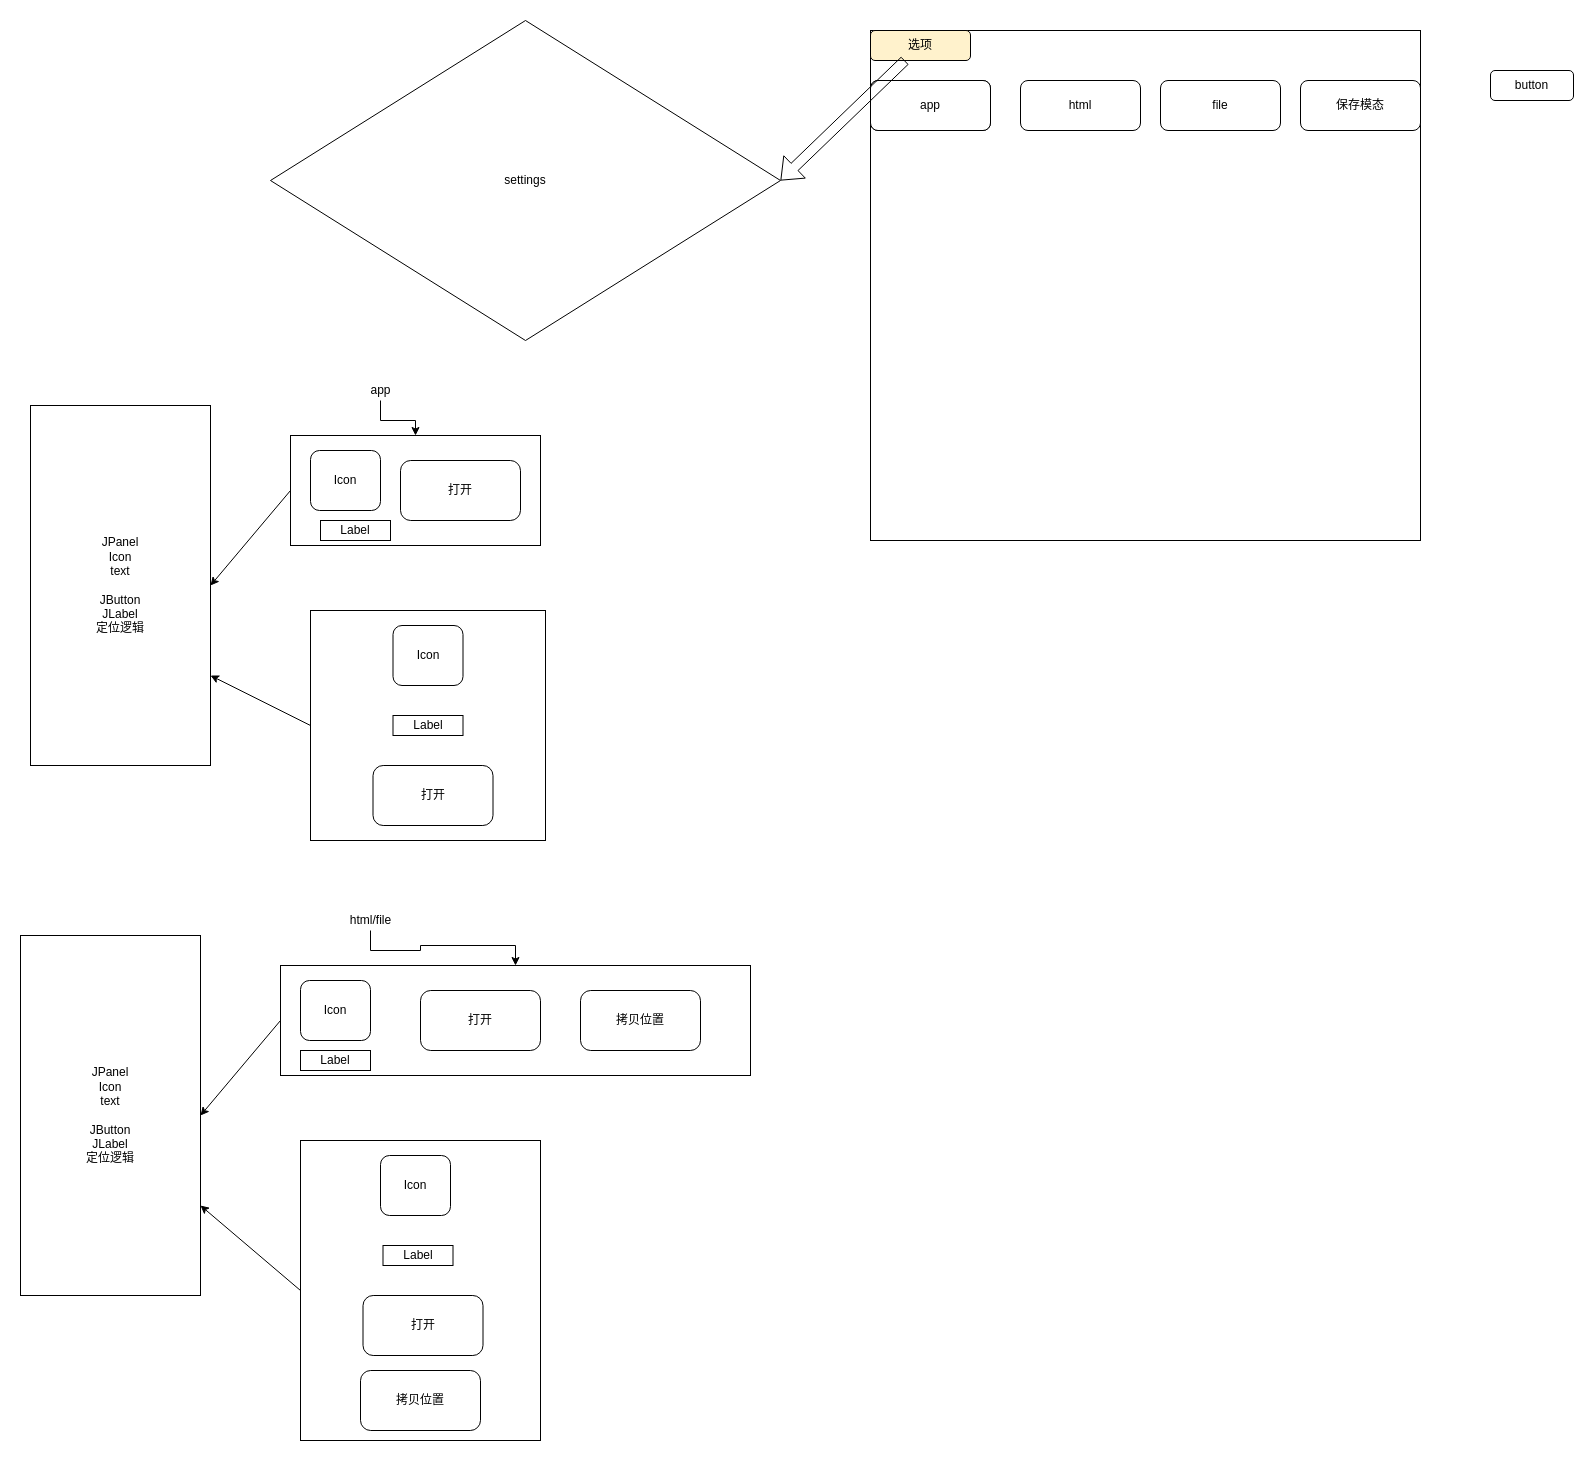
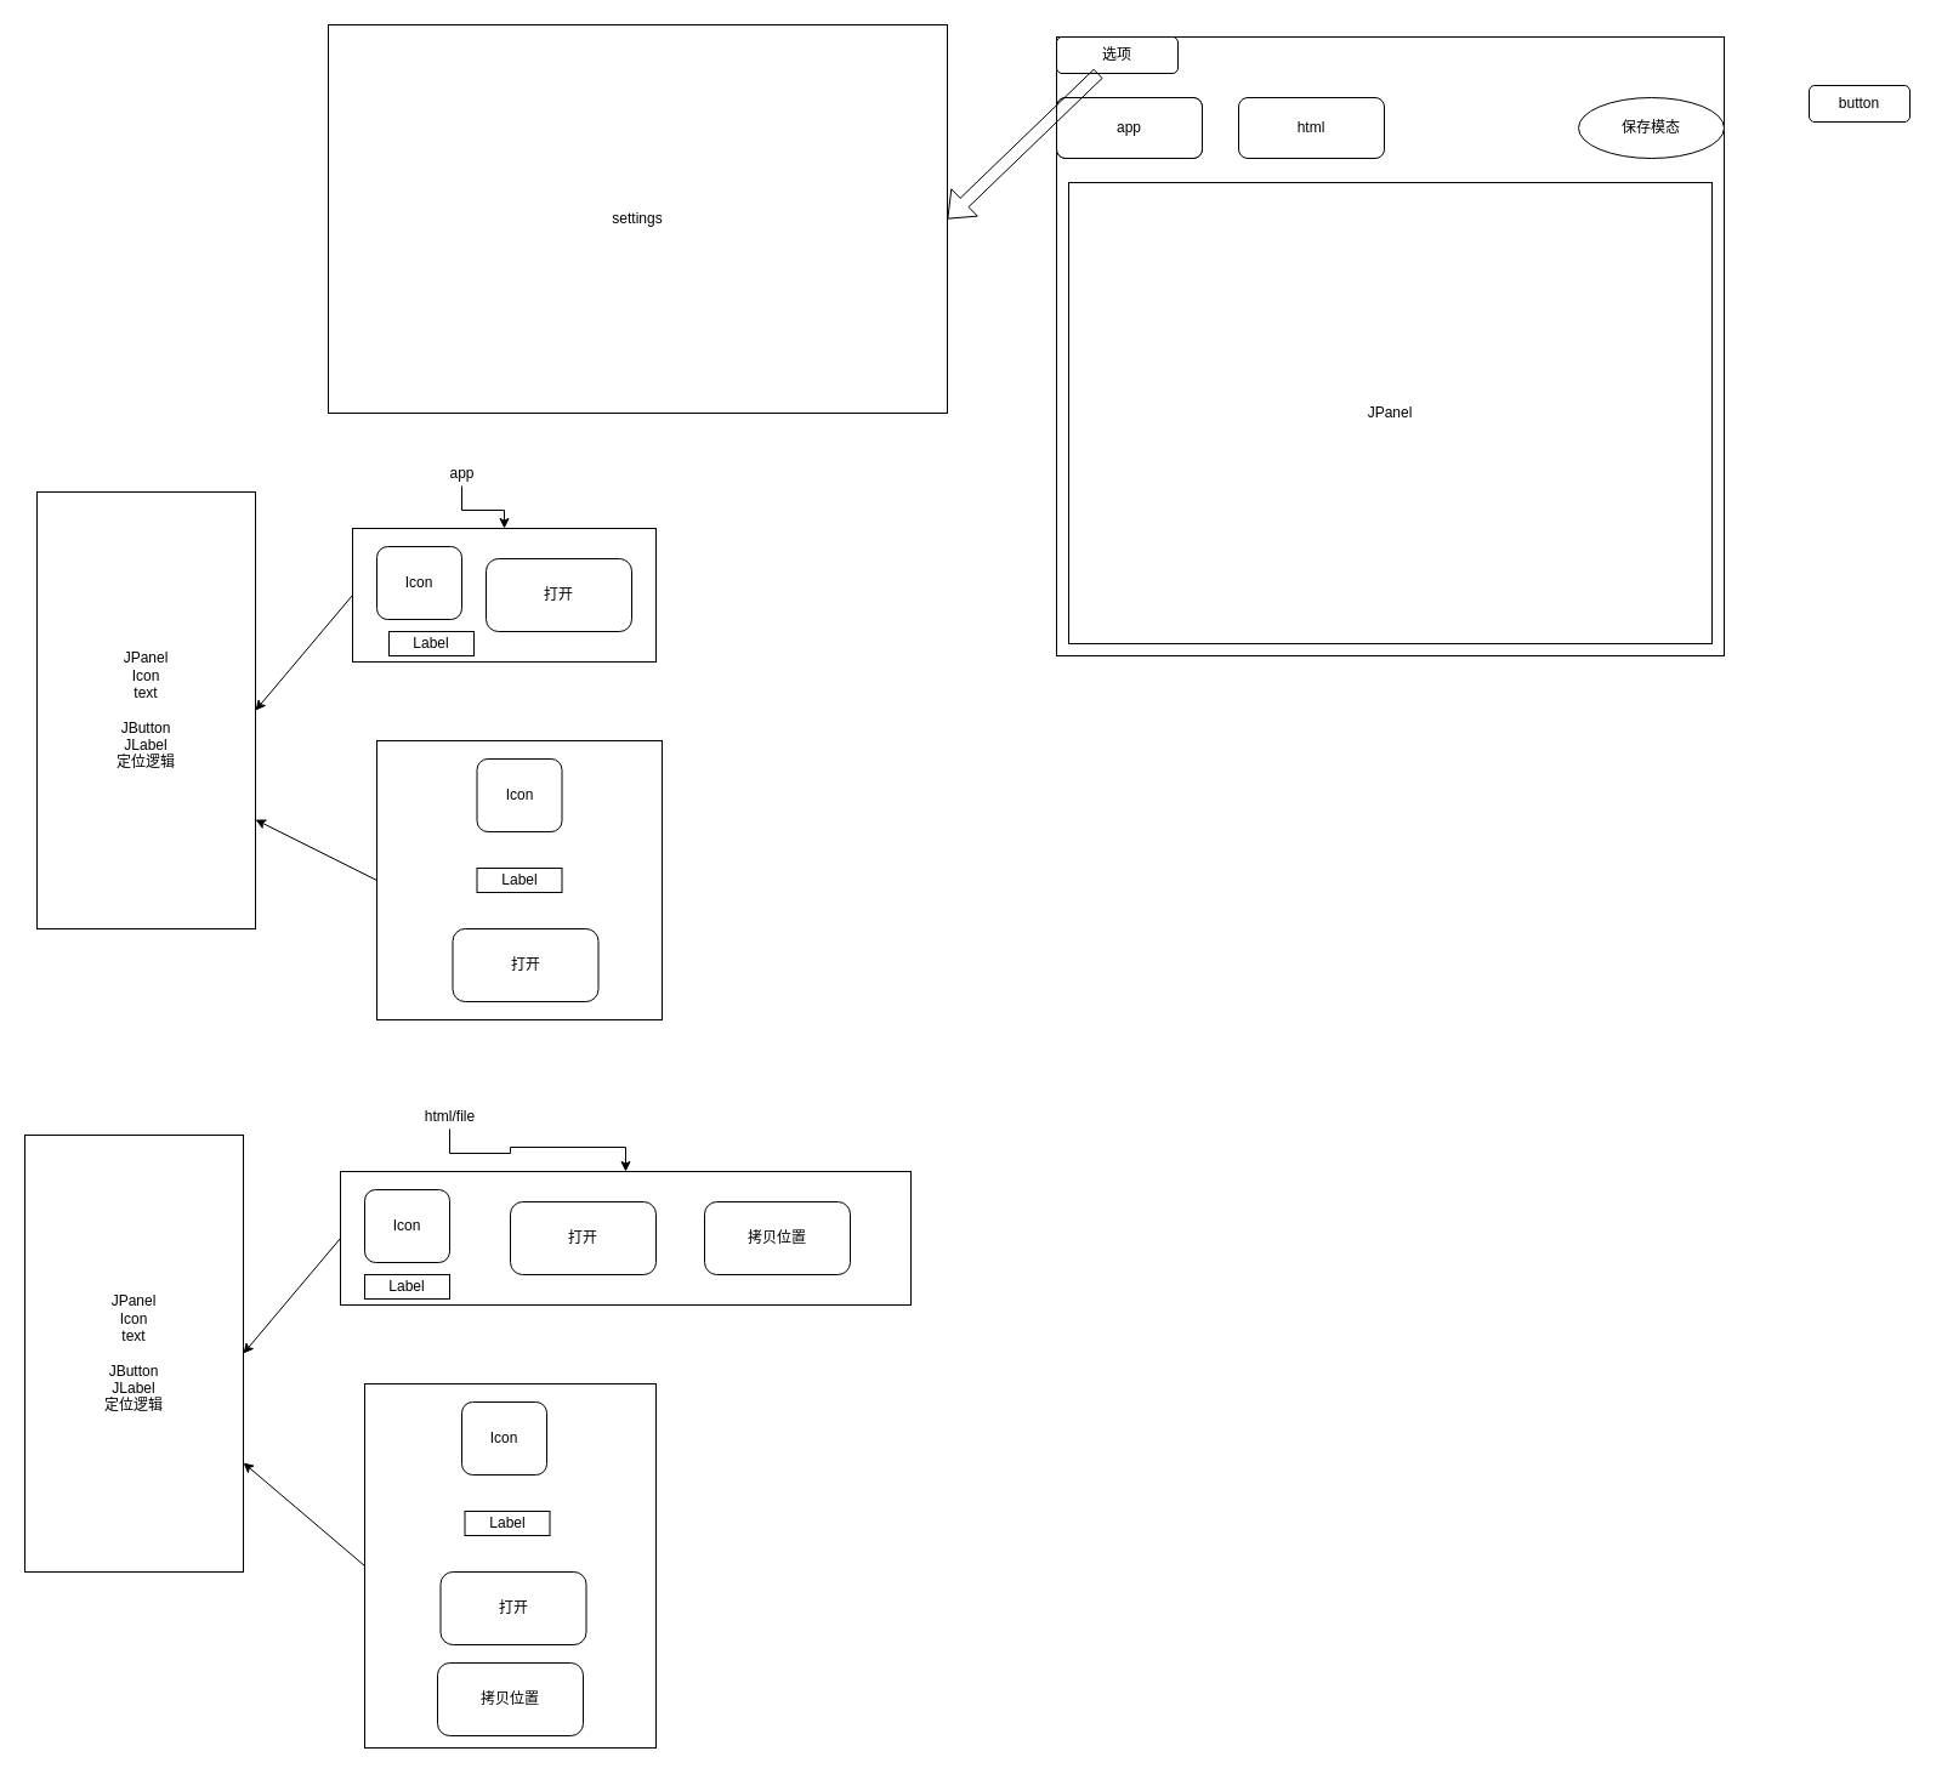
  <mxCell id="0" />
  <mxCell id="1" parent="0" />
  <mxCell id="2" value="" style="rounded=0;whiteSpace=wrap;html=1;" vertex="1" parent="1"><mxGeometry x="310" y="610" width="235" height="230" as="geometry" /></mxCell>
  <mxCell id="3" value="" style="rounded=0;whiteSpace=wrap;html=1;" vertex="1" parent="1"><mxGeometry x="870" y="30" width="550" height="510" as="geometry" /></mxCell>
  <mxCell id="4" value="" style="rounded=1;whiteSpace=wrap;html=1;" vertex="1" parent="1"><mxGeometry x="870" y="80" width="120" height="50" as="geometry" /></mxCell>
  <mxCell id="5" value="app" style="rounded=1;whiteSpace=wrap;html=1;" vertex="1" parent="1"><mxGeometry x="870" y="80" width="120" height="50" as="geometry" /></mxCell>
- <mxCell id="6" value="保存模态" style="rounded=1;whiteSpace=wrap;html=1;" vertex="1" parent="1"><mxGeometry x="1300" y="80" width="120" height="50" as="geometry" /></mxCell>
- <mxCell id="7" value="file" style="rounded=1;whiteSpace=wrap;html=1;" vertex="1" parent="1"><mxGeometry x="1160" y="80" width="120" height="50" as="geometry" /></mxCell>
+ <mxCell id="6" value="保存模态" style="ellipse;whiteSpace=wrap;html=1;" vertex="1" parent="1"><mxGeometry x="1300" y="80" width="120" height="50" as="geometry" /></mxCell>
  <mxCell id="8" value="html&lt;br&gt;" style="rounded=1;whiteSpace=wrap;html=1;" vertex="1" parent="1"><mxGeometry x="1020" y="80" width="120" height="50" as="geometry" /></mxCell>
- <mxCell id="9" value="选项" style="rounded=1;whiteSpace=wrap;html=1;fillColor=#fff2cc;" vertex="1" parent="1"><mxGeometry x="870" y="30" width="100" height="30" as="geometry" /></mxCell>
+ <mxCell id="9" value="选项" style="rounded=1;whiteSpace=wrap;html=1;" vertex="1" parent="1"><mxGeometry x="870" y="30" width="100" height="30" as="geometry" /></mxCell>
  <mxCell id="10" value="button" style="rounded=1;whiteSpace=wrap;html=1;" vertex="1" parent="1"><mxGeometry x="1490" y="70" width="83" height="30" as="geometry" /></mxCell>
+ <mxCell id="11" value="JPanel" style="rounded=0;whiteSpace=wrap;html=1;" vertex="1" parent="1"><mxGeometry x="880" y="150" width="530" height="380" as="geometry" /></mxCell>
  <mxCell id="12" value="" style="shape=flexArrow;endArrow=classic;html=1;rounded=0;entryX=1;entryY=0.5;entryDx=0;entryDy=0;" edge="1" parent="1" source="9" target="13"><mxGeometry width="50" height="50" relative="1" as="geometry"><mxPoint x="760" y="50" as="sourcePoint" /><mxPoint x="790" y="50" as="targetPoint" /></mxGeometry></mxCell>
- <mxCell id="13" value="settings" style="rhombus;whiteSpace=wrap;html=1;" vertex="1" parent="1"><mxGeometry x="270" y="20" width="510" height="320" as="geometry" /></mxCell>
+ <mxCell id="13" value="settings" style="rounded=0;whiteSpace=wrap;html=1;" vertex="1" parent="1"><mxGeometry x="270" y="20" width="510" height="320" as="geometry" /></mxCell>
  <mxCell id="14" value="" style="rounded=0;whiteSpace=wrap;html=1;" vertex="1" parent="1"><mxGeometry x="290" y="435" width="250" height="110" as="geometry" /></mxCell>
  <mxCell id="15" style="edgeStyle=orthogonalEdgeStyle;rounded=0;orthogonalLoop=1;jettySize=auto;html=1;" edge="1" parent="1" source="16" target="14"><mxGeometry relative="1" as="geometry" /></mxCell>
  <mxCell id="16" value="app" style="text;html=1;align=center;verticalAlign=middle;resizable=0;points=[];autosize=1;strokeColor=none;fillColor=none;" vertex="1" parent="1"><mxGeometry x="360" y="380" width="40" height="20" as="geometry" /></mxCell>
  <mxCell id="17" value="Icon" style="rounded=1;whiteSpace=wrap;html=1;" vertex="1" parent="1"><mxGeometry x="392.5" y="625" width="70" height="60" as="geometry" /></mxCell>
  <mxCell id="18" value="Label" style="rounded=0;whiteSpace=wrap;html=1;" vertex="1" parent="1"><mxGeometry x="392.5" y="715" width="70" height="20" as="geometry" /></mxCell>
  <mxCell id="19" value="打开" style="rounded=1;whiteSpace=wrap;html=1;arcSize=17;" vertex="1" parent="1"><mxGeometry x="400" y="460" width="120" height="60" as="geometry" /></mxCell>
  <mxCell id="20" value="" style="endArrow=classic;html=1;rounded=0;exitX=0;exitY=0.5;exitDx=0;exitDy=0;entryX=1;entryY=0.5;entryDx=0;entryDy=0;" edge="1" parent="1" source="14" target="21"><mxGeometry width="50" height="50" relative="1" as="geometry"><mxPoint x="110" y="510" as="sourcePoint" /><mxPoint x="210" y="485" as="targetPoint" /></mxGeometry></mxCell>
  <mxCell id="21" value="JPanel&lt;br&gt;Icon&lt;br&gt;text&lt;br&gt;&lt;br&gt;JButton&lt;br&gt;JLabel&lt;br&gt;定位逻辑" style="rounded=0;whiteSpace=wrap;html=1;" vertex="1" parent="1"><mxGeometry x="30" y="405" width="180" height="360" as="geometry" /></mxCell>
  <mxCell id="22" value="打开" style="rounded=1;whiteSpace=wrap;html=1;arcSize=17;" vertex="1" parent="1"><mxGeometry x="372.5" y="765" width="120" height="60" as="geometry" /></mxCell>
  <mxCell id="23" value="Icon" style="rounded=1;whiteSpace=wrap;html=1;" vertex="1" parent="1"><mxGeometry x="310" y="450" width="70" height="60" as="geometry" /></mxCell>
  <mxCell id="24" value="Label" style="rounded=0;whiteSpace=wrap;html=1;" vertex="1" parent="1"><mxGeometry x="320" y="520" width="70" height="20" as="geometry" /></mxCell>
  <mxCell id="25" value="" style="endArrow=classic;html=1;rounded=0;exitX=0;exitY=0.5;exitDx=0;exitDy=0;entryX=1;entryY=0.75;entryDx=0;entryDy=0;" edge="1" parent="1" source="2" target="21"><mxGeometry width="50" height="50" relative="1" as="geometry"><mxPoint x="500" y="580" as="sourcePoint" /><mxPoint x="550" y="530" as="targetPoint" /></mxGeometry></mxCell>
  <mxCell id="26" value="" style="rounded=0;whiteSpace=wrap;html=1;" vertex="1" parent="1"><mxGeometry x="300" y="1140" width="240" height="300" as="geometry" /></mxCell>
  <mxCell id="27" value="" style="rounded=0;whiteSpace=wrap;html=1;" vertex="1" parent="1"><mxGeometry x="280" y="965" width="470" height="110" as="geometry" /></mxCell>
  <mxCell id="28" style="edgeStyle=orthogonalEdgeStyle;rounded=0;orthogonalLoop=1;jettySize=auto;html=1;" edge="1" parent="1" source="29" target="27"><mxGeometry relative="1" as="geometry" /></mxCell>
  <mxCell id="29" value="html/file" style="text;html=1;align=center;verticalAlign=middle;resizable=0;points=[];autosize=1;strokeColor=none;fillColor=none;" vertex="1" parent="1"><mxGeometry x="340" y="910" width="60" height="20" as="geometry" /></mxCell>
  <mxCell id="30" value="Icon" style="rounded=1;whiteSpace=wrap;html=1;" vertex="1" parent="1"><mxGeometry x="380" y="1155" width="70" height="60" as="geometry" /></mxCell>
  <mxCell id="31" value="Label" style="rounded=0;whiteSpace=wrap;html=1;" vertex="1" parent="1"><mxGeometry x="382.5" y="1245" width="70" height="20" as="geometry" /></mxCell>
  <mxCell id="32" value="打开" style="rounded=1;whiteSpace=wrap;html=1;arcSize=17;" vertex="1" parent="1"><mxGeometry x="420" y="990" width="120" height="60" as="geometry" /></mxCell>
  <mxCell id="33" value="" style="endArrow=classic;html=1;rounded=0;exitX=0;exitY=0.5;exitDx=0;exitDy=0;entryX=1;entryY=0.5;entryDx=0;entryDy=0;" edge="1" parent="1" source="27" target="34"><mxGeometry width="50" height="50" relative="1" as="geometry"><mxPoint x="100" y="1040" as="sourcePoint" /><mxPoint x="200" y="1015" as="targetPoint" /></mxGeometry></mxCell>
  <mxCell id="34" value="JPanel&lt;br&gt;Icon&lt;br&gt;text&lt;br&gt;&lt;br&gt;JButton&lt;br&gt;JLabel&lt;br&gt;定位逻辑" style="rounded=0;whiteSpace=wrap;html=1;" vertex="1" parent="1"><mxGeometry x="20" y="935" width="180" height="360" as="geometry" /></mxCell>
  <mxCell id="35" value="打开" style="rounded=1;whiteSpace=wrap;html=1;arcSize=17;" vertex="1" parent="1"><mxGeometry x="362.5" y="1295" width="120" height="60" as="geometry" /></mxCell>
  <mxCell id="36" value="Icon" style="rounded=1;whiteSpace=wrap;html=1;" vertex="1" parent="1"><mxGeometry x="300" y="980" width="70" height="60" as="geometry" /></mxCell>
  <mxCell id="37" value="Label" style="rounded=0;whiteSpace=wrap;html=1;" vertex="1" parent="1"><mxGeometry x="300" y="1050" width="70" height="20" as="geometry" /></mxCell>
  <mxCell id="38" value="" style="endArrow=classic;html=1;rounded=0;exitX=0;exitY=0.5;exitDx=0;exitDy=0;entryX=1;entryY=0.75;entryDx=0;entryDy=0;" edge="1" parent="1" source="26" target="34"><mxGeometry width="50" height="50" relative="1" as="geometry"><mxPoint x="490" y="1110" as="sourcePoint" /><mxPoint x="540" y="1060" as="targetPoint" /></mxGeometry></mxCell>
  <mxCell id="39" value="拷贝位置" style="rounded=1;whiteSpace=wrap;html=1;arcSize=17;" vertex="1" parent="1"><mxGeometry x="580" y="990" width="120" height="60" as="geometry" /></mxCell>
  <mxCell id="40" value="拷贝位置" style="rounded=1;whiteSpace=wrap;html=1;arcSize=17;" vertex="1" parent="1"><mxGeometry x="360" y="1370" width="120" height="60" as="geometry" /></mxCell>
